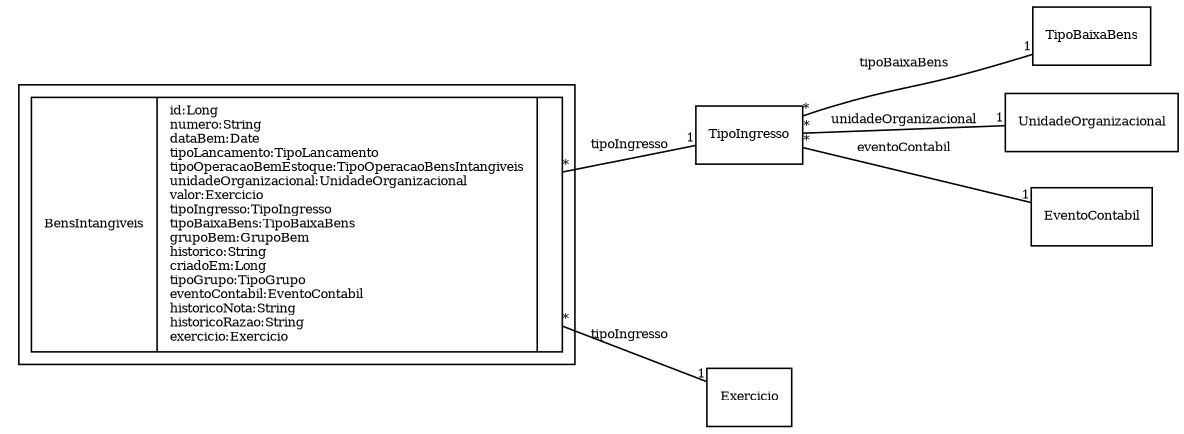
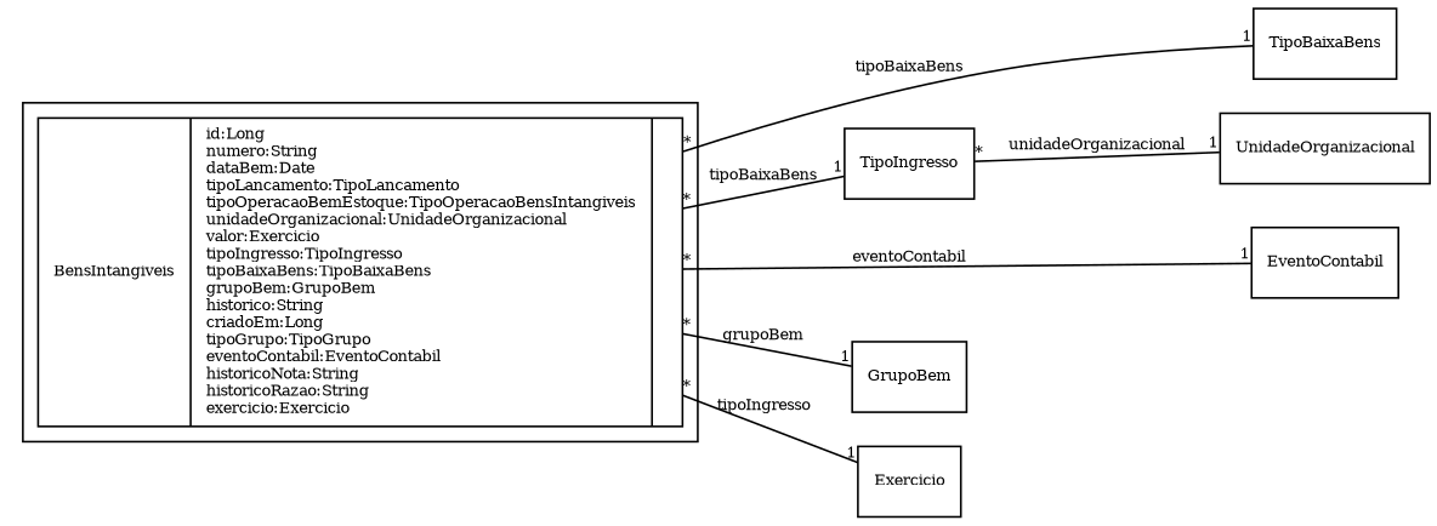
  digraph {
    fontname="Times-Roman"
    fontsize=8
    rankdir=LR
    node [fontname="Times-Roman" fontsize=8 shape=record]
    edge [arrowhead=none fontname="Times-Roman" fontsize=8 headlabel=1 taillabel="*"]
    n1 [label="{BensIntangiveis|id:Long\lnumero:String\ldataBem:Date\ltipoLancamento:TipoLancamento\ltipoOperacaoBemEstoque:TipoOperacaoBensIntangiveis\lunidadeOrganizacional:UnidadeOrganizacional\lvalor:Exercicio\ltipoIngresso:TipoIngresso\ltipoBaixaBens:TipoBaixaBens\lgrupoBem:GrupoBem\lhistorico:String\lcriadoEm:Long\ltipoGrupo:TipoGrupo\leventoContabil:EventoContabil\lhistoricoNota:String\lhistoricoRazao:String\lexercicio:Exercicio\l|\l}"]
    TipoIngresso
    TipoBaixaBens
+   GrupoBem
    EventoContabil
    Exercicio
    UnidadeOrganizacional
    subgraph cluster_1 {
      n1
    }
-   n1 -> TipoIngresso [label=tipoIngresso]
-   TipoIngresso -> TipoBaixaBens [label=tipoBaixaBens]
-   TipoIngresso -> EventoContabil [label=eventoContabil]
+   n1 -> TipoIngresso [label=tipoBaixaBens]
+   n1 -> TipoBaixaBens [label=tipoBaixaBens]
+   n1 -> GrupoBem [label=grupoBem]
+   n1 -> EventoContabil [label=eventoContabil]
    n1 -> Exercicio [label=tipoIngresso]
    TipoIngresso -> UnidadeOrganizacional [label=unidadeOrganizacional]
  }
